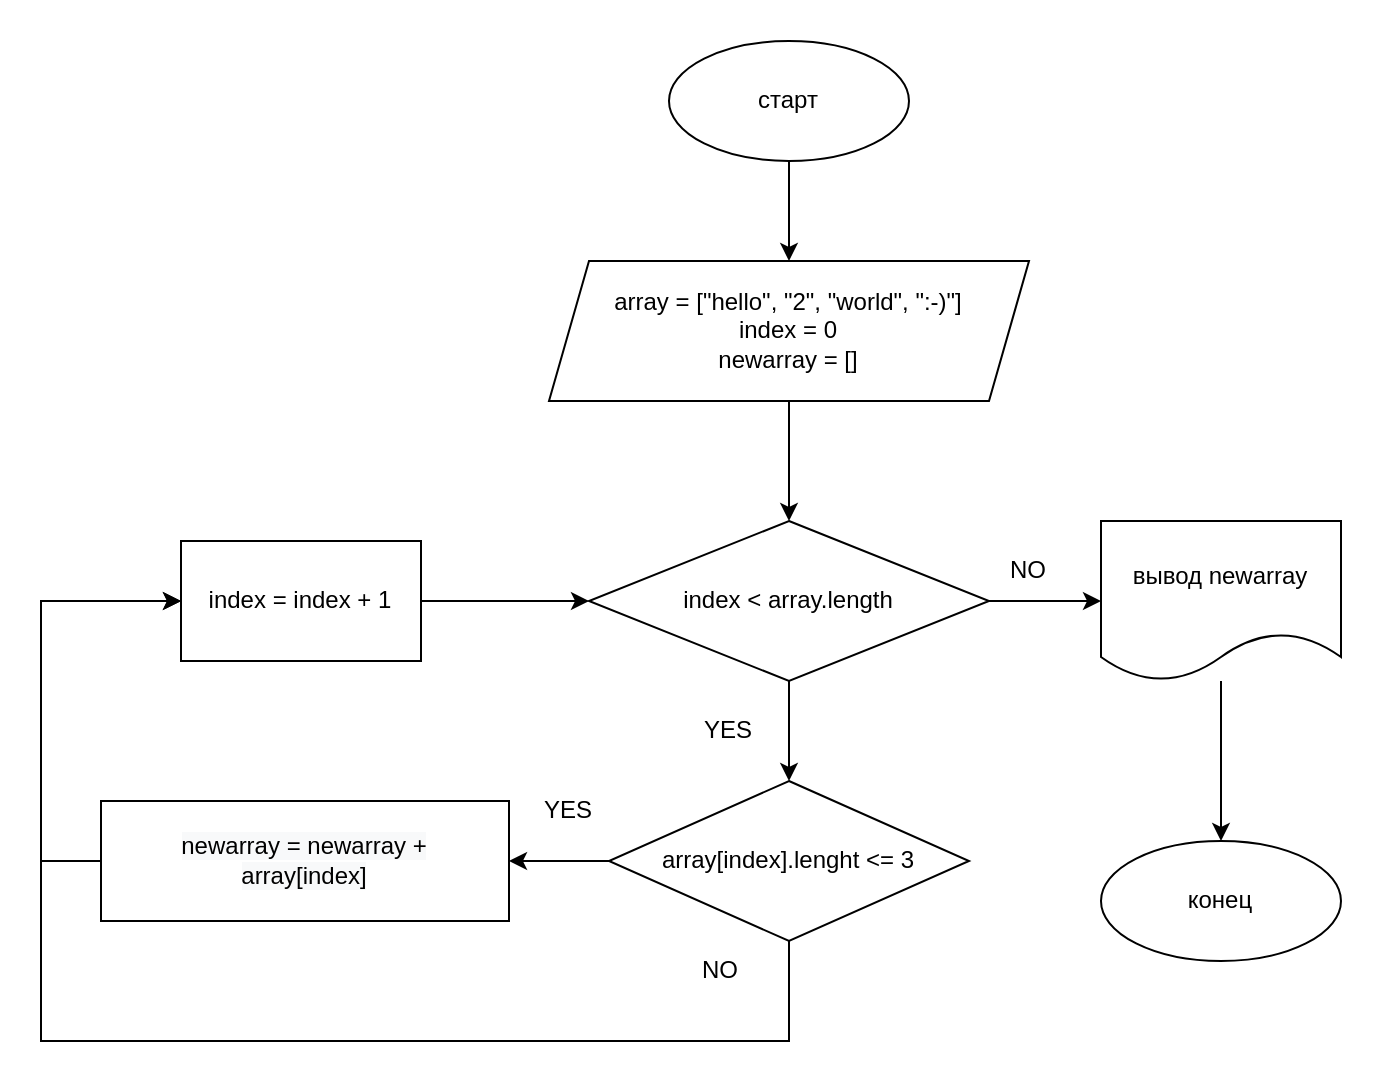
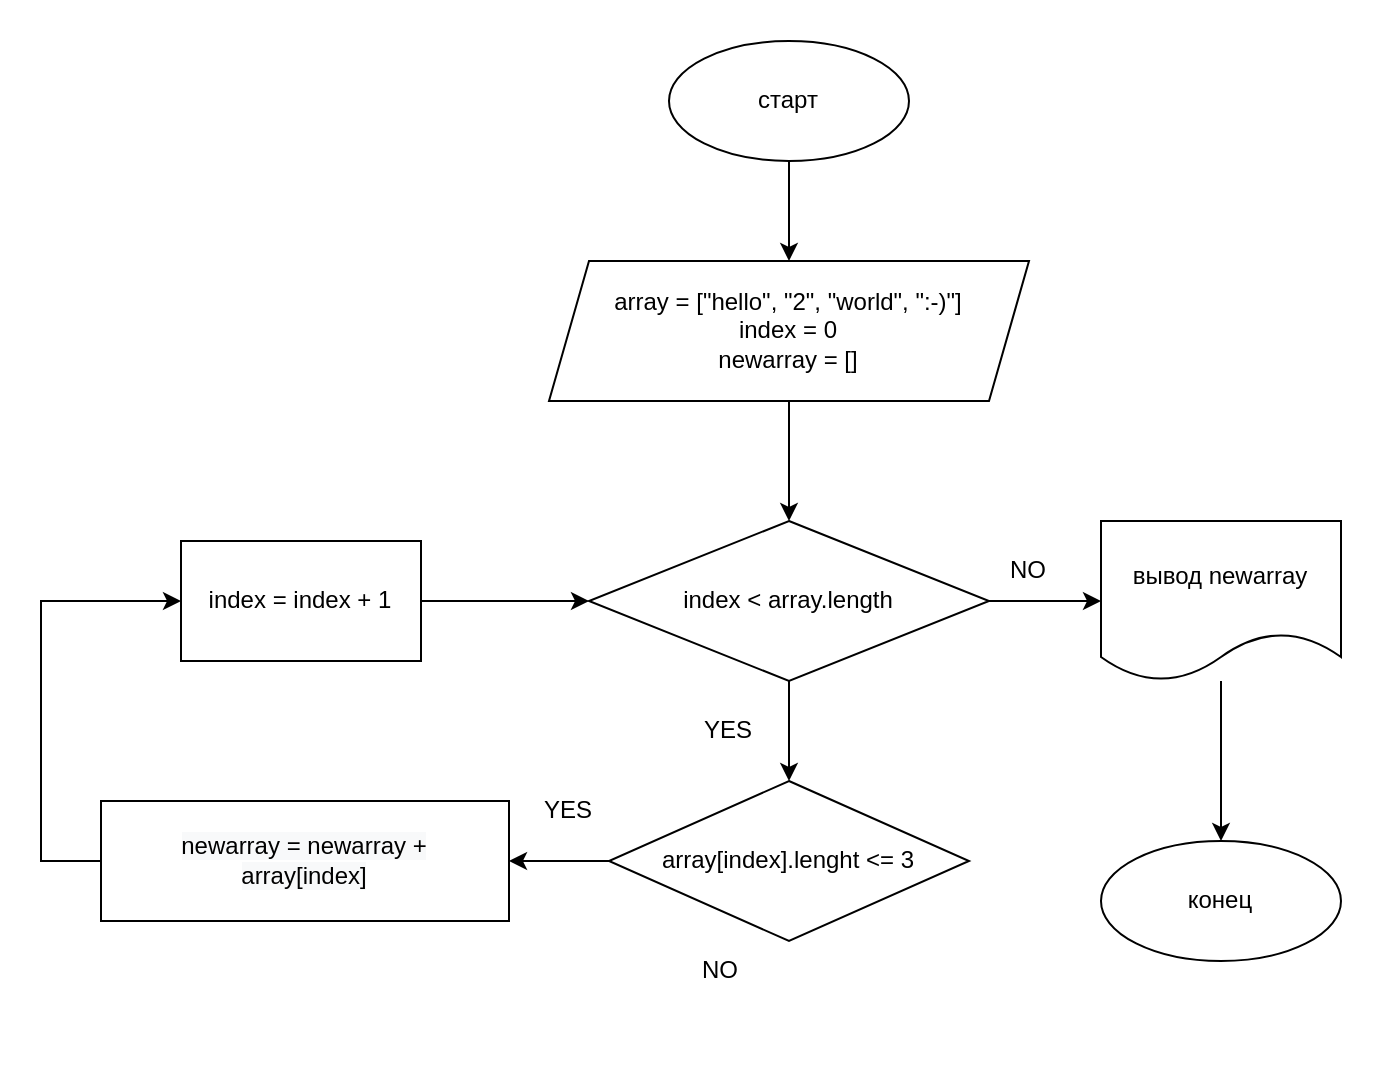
  <mxCell id="0" />
  <mxCell id="1" parent="0" />
  <mxCell id="2" value="" style="edgeStyle=orthogonalEdgeStyle;rounded=0;orthogonalLoop=1;jettySize=auto;html=1;" parent="1" source="3" target="5" edge="1"><mxGeometry relative="1" as="geometry" /></mxCell>
  <mxCell id="3" value="старт" style="ellipse;whiteSpace=wrap;html=1;" parent="1" vertex="1"><mxGeometry x="334" y="20" width="120" height="60" as="geometry" /></mxCell>
  <mxCell id="4" value="" style="edgeStyle=orthogonalEdgeStyle;rounded=0;orthogonalLoop=1;jettySize=auto;html=1;" parent="1" source="5" target="9" edge="1"><mxGeometry relative="1" as="geometry" /></mxCell>
  <mxCell id="5" value="array = [&quot;hello&quot;, &quot;2&quot;, &quot;world&quot;, &quot;:-)&quot;]&lt;br&gt;index = 0&lt;br&gt;newarray = []" style="shape=parallelogram;perimeter=parallelogramPerimeter;whiteSpace=wrap;html=1;fixedSize=1;" parent="1" vertex="1"><mxGeometry x="274" y="130" width="240" height="70" as="geometry" /></mxCell>
  <mxCell id="6" value="" style="edgeStyle=orthogonalEdgeStyle;rounded=0;orthogonalLoop=1;jettySize=auto;html=1;exitX=0;exitY=0.5;exitDx=0;exitDy=0;" parent="1" source="13" target="12" edge="1"><mxGeometry relative="1" as="geometry" /></mxCell>
  <mxCell id="7" value="" style="edgeStyle=orthogonalEdgeStyle;rounded=0;orthogonalLoop=1;jettySize=auto;html=1;" parent="1" source="9" target="13" edge="1"><mxGeometry relative="1" as="geometry" /></mxCell>
  <mxCell id="8" value="" style="edgeStyle=orthogonalEdgeStyle;rounded=0;orthogonalLoop=1;jettySize=auto;html=1;" parent="1" source="9" target="20" edge="1"><mxGeometry relative="1" as="geometry" /></mxCell>
  <mxCell id="9" value="index &amp;lt; array.length" style="rhombus;whiteSpace=wrap;html=1;" parent="1" vertex="1"><mxGeometry x="294" y="260" width="200" height="80" as="geometry" /></mxCell>
  <mxCell id="10" value="YES" style="text;html=1;strokeColor=none;fillColor=none;align=center;verticalAlign=middle;whiteSpace=wrap;rounded=0;" parent="1" vertex="1"><mxGeometry x="334" y="350" width="60" height="30" as="geometry" /></mxCell>
  <mxCell id="11" value="" style="edgeStyle=orthogonalEdgeStyle;rounded=0;orthogonalLoop=1;jettySize=auto;html=1;entryX=0;entryY=0.5;entryDx=0;entryDy=0;" parent="1" source="12" target="18" edge="1"><mxGeometry relative="1" as="geometry"><Array as="points"><mxPoint x="20" y="430" /><mxPoint x="20" y="300" /></Array></mxGeometry></mxCell>
  <mxCell id="12" value="&lt;span style=&quot;color: rgb(0, 0, 0); font-family: Helvetica; font-size: 12px; font-style: normal; font-variant-ligatures: normal; font-variant-caps: normal; font-weight: 400; letter-spacing: normal; orphans: 2; text-align: center; text-indent: 0px; text-transform: none; widows: 2; word-spacing: 0px; -webkit-text-stroke-width: 0px; background-color: rgb(248, 249, 250); text-decoration-thickness: initial; text-decoration-style: initial; text-decoration-color: initial; float: none; display: inline !important;&quot;&gt;newarray = newarray +&lt;br&gt;array[index]&lt;br&gt;&lt;/span&gt;" style="whiteSpace=wrap;html=1;" parent="1" vertex="1"><mxGeometry x="50" y="400" width="204" height="60" as="geometry" /></mxCell>
  <mxCell id="13" value="array[index].lenght &amp;lt;= 3" style="rhombus;whiteSpace=wrap;html=1;" parent="1" vertex="1"><mxGeometry x="304" y="390" width="180" height="80" as="geometry" /></mxCell>
  <mxCell id="14" value="YES" style="text;html=1;strokeColor=none;fillColor=none;align=center;verticalAlign=middle;whiteSpace=wrap;rounded=0;" parent="1" vertex="1"><mxGeometry x="254" y="390" width="60" height="30" as="geometry" /></mxCell>
- <mxCell id="15" style="edgeStyle=orthogonalEdgeStyle;rounded=0;orthogonalLoop=1;jettySize=auto;html=1;entryX=0;entryY=0.5;entryDx=0;entryDy=0;exitX=0.5;exitY=1;exitDx=0;exitDy=0;" parent="1" source="13" target="18" edge="1"><mxGeometry relative="1" as="geometry"><Array as="points"><mxPoint x="394" y="520" /><mxPoint x="20" y="520" /><mxPoint x="20" y="300" /></Array><mxPoint x="394" y="594" as="sourcePoint" /></mxGeometry></mxCell>
  <mxCell id="16" value="NO" style="text;html=1;strokeColor=none;fillColor=none;align=center;verticalAlign=middle;whiteSpace=wrap;rounded=0;" parent="1" vertex="1"><mxGeometry x="330" y="470" width="60" height="30" as="geometry" /></mxCell>
  <mxCell id="17" value="" style="edgeStyle=orthogonalEdgeStyle;rounded=0;orthogonalLoop=1;jettySize=auto;html=1;" parent="1" source="18" target="9" edge="1"><mxGeometry relative="1" as="geometry" /></mxCell>
  <mxCell id="18" value="index = index + 1" style="whiteSpace=wrap;html=1;" parent="1" vertex="1"><mxGeometry x="90" y="270" width="120" height="60" as="geometry" /></mxCell>
  <mxCell id="19" value="" style="edgeStyle=orthogonalEdgeStyle;rounded=0;orthogonalLoop=1;jettySize=auto;html=1;" parent="1" source="20" target="21" edge="1"><mxGeometry relative="1" as="geometry" /></mxCell>
  <mxCell id="20" value="вывод newarray" style="shape=document;whiteSpace=wrap;html=1;boundedLbl=1;" parent="1" vertex="1"><mxGeometry x="550" y="260" width="120" height="80" as="geometry" /></mxCell>
  <mxCell id="21" value="конец" style="ellipse;whiteSpace=wrap;html=1;" parent="1" vertex="1"><mxGeometry x="550" y="420" width="120" height="60" as="geometry" /></mxCell>
  <mxCell id="22" value="NO" style="text;html=1;strokeColor=none;fillColor=none;align=center;verticalAlign=middle;whiteSpace=wrap;rounded=0;" parent="1" vertex="1"><mxGeometry x="484" y="270" width="60" height="30" as="geometry" /></mxCell>
